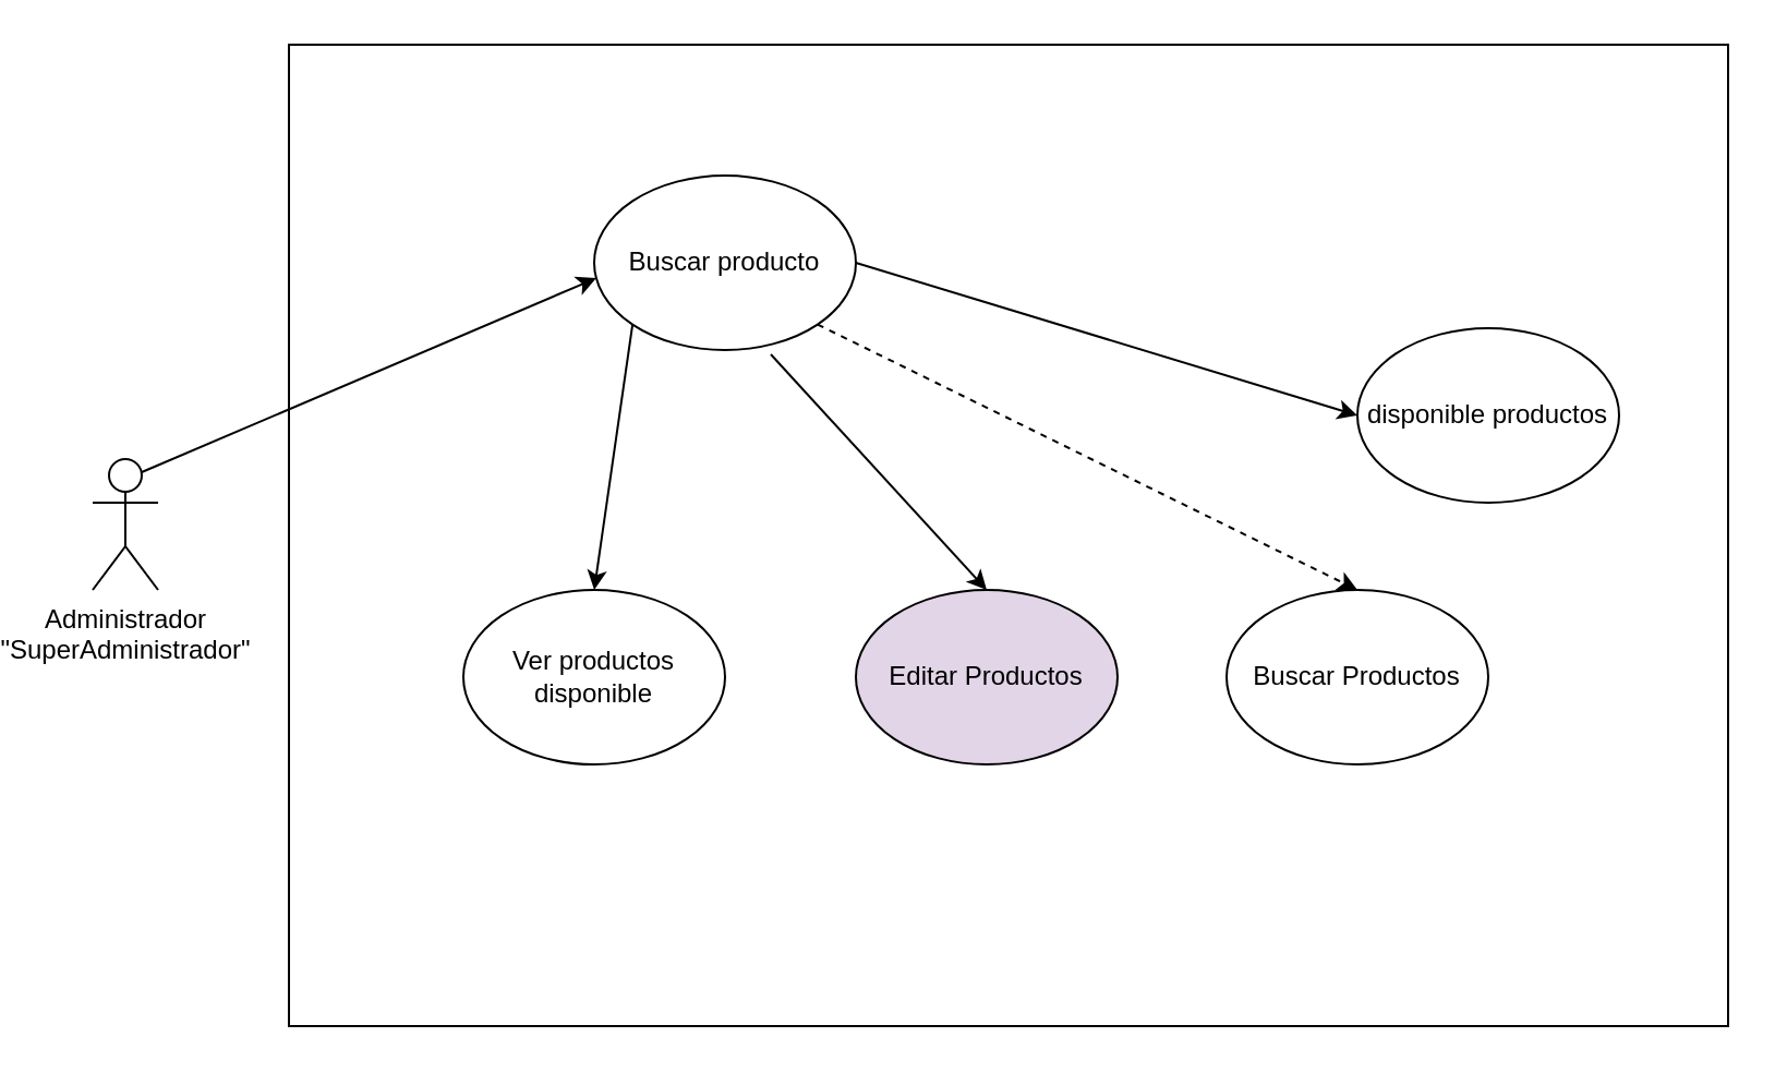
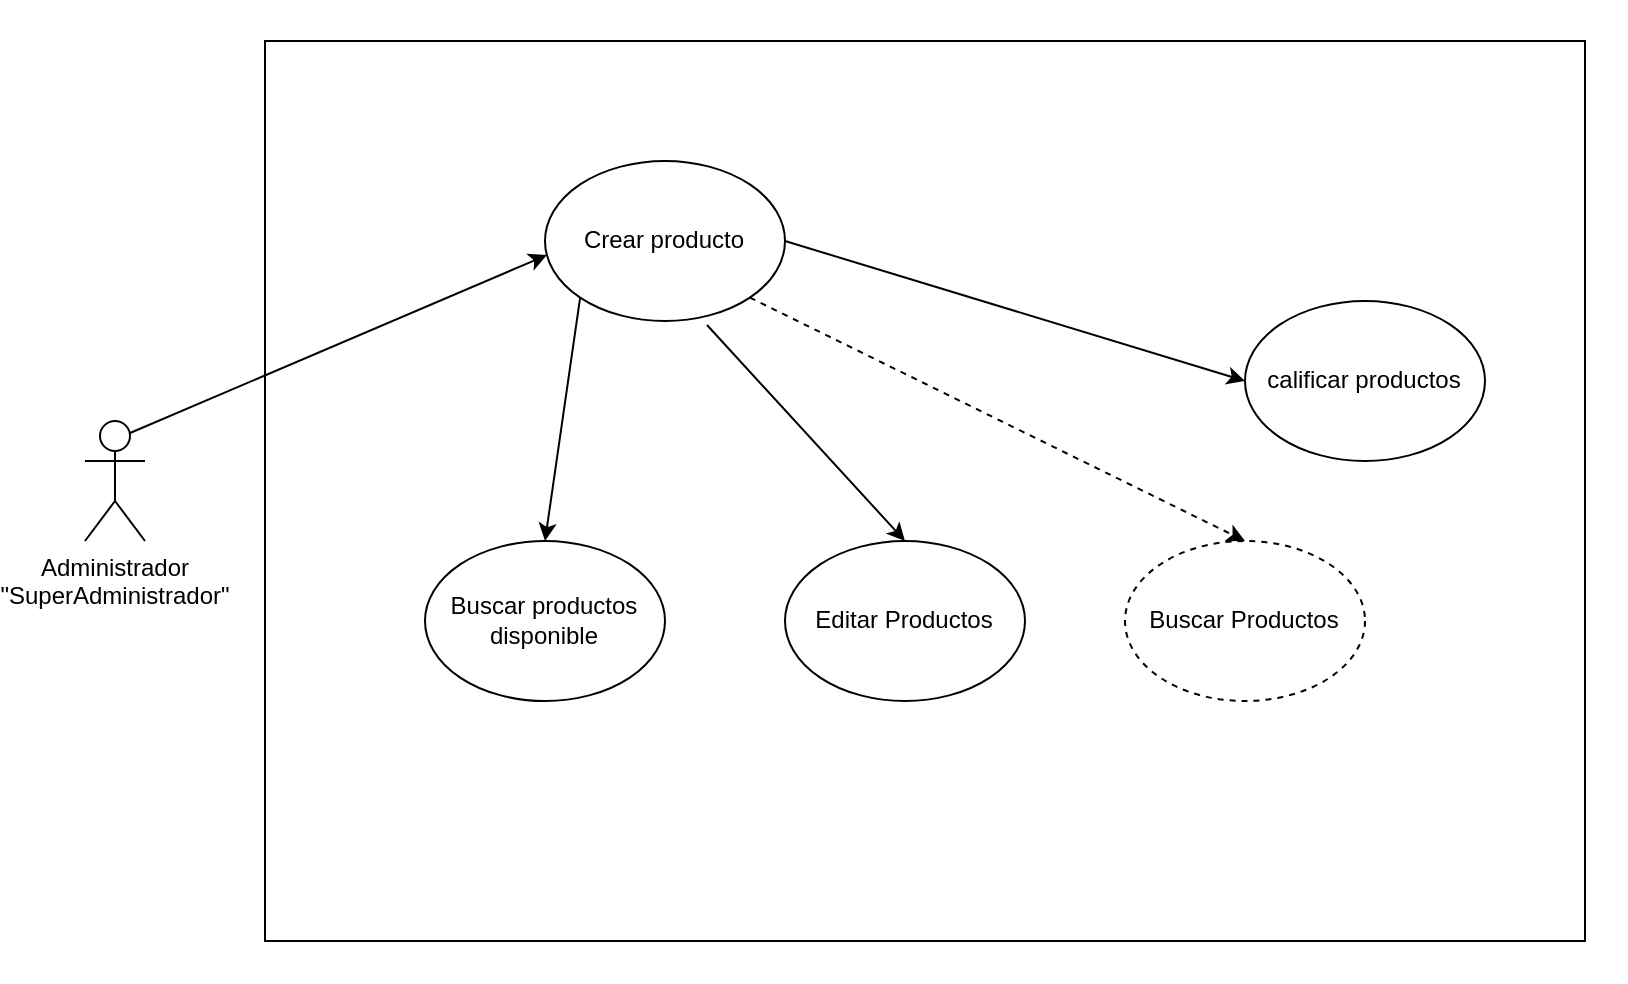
  <mxCell id="0" />
  <mxCell id="1" parent="0" />
  <mxCell id="2" value="Administrador&lt;br&gt;&quot;SuperAdministrador&quot;" style="shape=umlActor;verticalLabelPosition=bottom;verticalAlign=top;html=1;outlineConnect=0;" parent="1" vertex="1"><mxGeometry x="20" y="210" width="30" height="60" as="geometry" /></mxCell>
  <mxCell id="3" value="" style="rounded=0;whiteSpace=wrap;html=1;" parent="1" vertex="1"><mxGeometry x="110" y="20" width="660" height="450" as="geometry" /></mxCell>
- <mxCell id="4" value="&lt;font style=&quot;vertical-align: inherit&quot;&gt;&lt;font style=&quot;vertical-align: inherit&quot;&gt;Buscar producto&lt;/font&gt;&lt;/font&gt;" style="ellipse;whiteSpace=wrap;html=1;" parent="1" vertex="1"><mxGeometry x="250" y="80" width="120" height="80" as="geometry" /></mxCell>
- <mxCell id="5" value="&lt;font style=&quot;vertical-align: inherit&quot;&gt;&lt;font style=&quot;vertical-align: inherit&quot;&gt;Ver productos disponible&lt;/font&gt;&lt;/font&gt;" style="ellipse;whiteSpace=wrap;html=1;" parent="1" vertex="1"><mxGeometry x="190" y="270" width="120" height="80" as="geometry" /></mxCell>
- <mxCell id="6" value="&lt;font style=&quot;vertical-align: inherit&quot;&gt;&lt;font style=&quot;vertical-align: inherit&quot;&gt;Editar Productos&lt;/font&gt;&lt;/font&gt;" style="ellipse;whiteSpace=wrap;html=1;fillColor=#e1d5e7;" parent="1" vertex="1"><mxGeometry x="370" y="270" width="120" height="80" as="geometry" /></mxCell>
- <mxCell id="7" value="&lt;font style=&quot;vertical-align: inherit&quot;&gt;&lt;font style=&quot;vertical-align: inherit&quot;&gt;Buscar Productos&lt;/font&gt;&lt;/font&gt;" style="ellipse;whiteSpace=wrap;html=1;" parent="1" vertex="1"><mxGeometry x="540" y="270" width="120" height="80" as="geometry" /></mxCell>
- <mxCell id="8" value="disponible productos" style="ellipse;whiteSpace=wrap;html=1;" parent="1" vertex="1"><mxGeometry x="600" y="150" width="120" height="80" as="geometry" /></mxCell>
+ <mxCell id="4" value="&lt;font style=&quot;vertical-align: inherit&quot;&gt;&lt;font style=&quot;vertical-align: inherit&quot;&gt;Crear producto&lt;/font&gt;&lt;/font&gt;" style="ellipse;whiteSpace=wrap;html=1;" parent="1" vertex="1"><mxGeometry x="250" y="80" width="120" height="80" as="geometry" /></mxCell>
+ <mxCell id="5" value="&lt;font style=&quot;vertical-align: inherit&quot;&gt;&lt;font style=&quot;vertical-align: inherit&quot;&gt;Buscar productos disponible&lt;/font&gt;&lt;/font&gt;" style="ellipse;whiteSpace=wrap;html=1;" parent="1" vertex="1"><mxGeometry x="190" y="270" width="120" height="80" as="geometry" /></mxCell>
+ <mxCell id="6" value="&lt;font style=&quot;vertical-align: inherit&quot;&gt;&lt;font style=&quot;vertical-align: inherit&quot;&gt;Editar Productos&lt;/font&gt;&lt;/font&gt;" style="ellipse;whiteSpace=wrap;html=1;" parent="1" vertex="1"><mxGeometry x="370" y="270" width="120" height="80" as="geometry" /></mxCell>
+ <mxCell id="7" value="&lt;font style=&quot;vertical-align: inherit&quot;&gt;&lt;font style=&quot;vertical-align: inherit&quot;&gt;Buscar Productos&lt;/font&gt;&lt;/font&gt;" style="ellipse;whiteSpace=wrap;html=1;dashed=1;" parent="1" vertex="1"><mxGeometry x="540" y="270" width="120" height="80" as="geometry" /></mxCell>
+ <mxCell id="8" value="calificar productos" style="ellipse;whiteSpace=wrap;html=1;" parent="1" vertex="1"><mxGeometry x="600" y="150" width="120" height="80" as="geometry" /></mxCell>
  <mxCell id="9" value="" style="endArrow=classic;html=1;exitX=1;exitY=1;exitDx=0;exitDy=0;entryX=0.5;entryY=0;entryDx=0;entryDy=0;dashed=1;" parent="1" source="4" target="7" edge="1"><mxGeometry width="50" height="50" relative="1" as="geometry"><mxPoint x="390" y="180" as="sourcePoint" /><mxPoint x="440" y="130" as="targetPoint" /></mxGeometry></mxCell>
  <mxCell id="10" value="" style="endArrow=classic;html=1;exitX=1;exitY=0.5;exitDx=0;exitDy=0;entryX=0;entryY=0.5;entryDx=0;entryDy=0;" parent="1" source="4" target="8" edge="1"><mxGeometry width="50" height="50" relative="1" as="geometry"><mxPoint x="320" y="270" as="sourcePoint" /><mxPoint x="370" y="220" as="targetPoint" /></mxGeometry></mxCell>
  <mxCell id="11" value="" style="endArrow=classic;html=1;exitX=0.675;exitY=1.025;exitDx=0;exitDy=0;exitPerimeter=0;entryX=0.5;entryY=0;entryDx=0;entryDy=0;" parent="1" source="4" target="6" edge="1"><mxGeometry width="50" height="50" relative="1" as="geometry"><mxPoint x="320" y="270" as="sourcePoint" /><mxPoint x="370" y="220" as="targetPoint" /></mxGeometry></mxCell>
  <mxCell id="12" value="" style="endArrow=classic;html=1;exitX=0;exitY=1;exitDx=0;exitDy=0;" parent="1" source="4" edge="1"><mxGeometry width="50" height="50" relative="1" as="geometry"><mxPoint x="320" y="270" as="sourcePoint" /><mxPoint x="250" y="270" as="targetPoint" /></mxGeometry></mxCell>
  <mxCell id="13" value="" style="endArrow=classic;html=1;exitX=0.75;exitY=0.1;exitDx=0;exitDy=0;exitPerimeter=0;entryX=0.008;entryY=0.588;entryDx=0;entryDy=0;entryPerimeter=0;" parent="1" source="2" target="4" edge="1"><mxGeometry width="50" height="50" relative="1" as="geometry"><mxPoint x="320" y="270" as="sourcePoint" /><mxPoint x="370" y="220" as="targetPoint" /><Array as="points" /></mxGeometry></mxCell>
